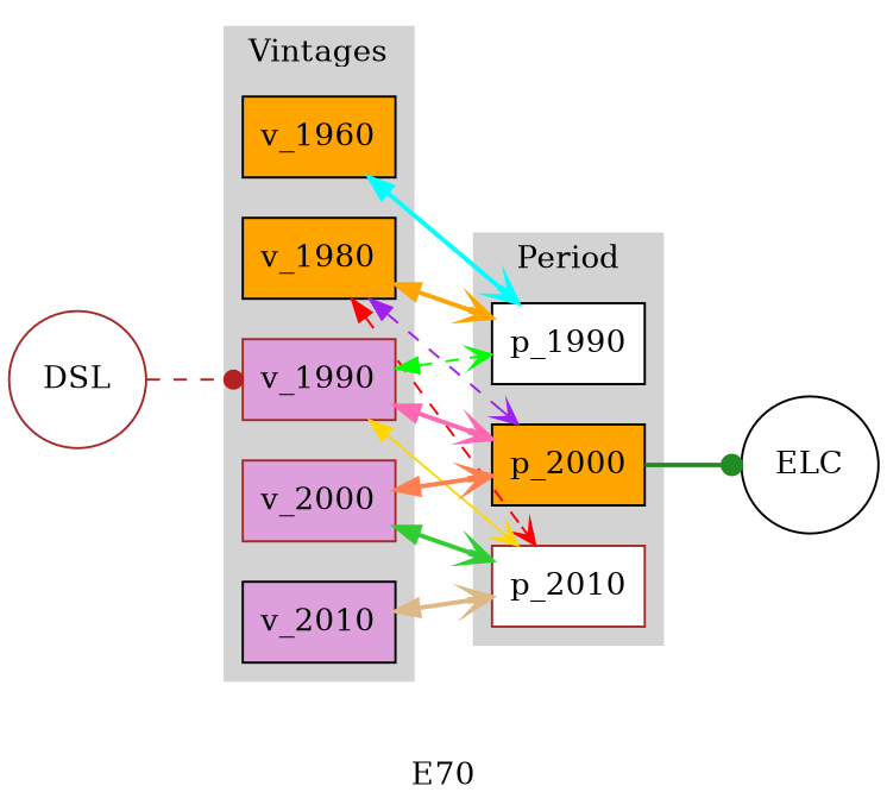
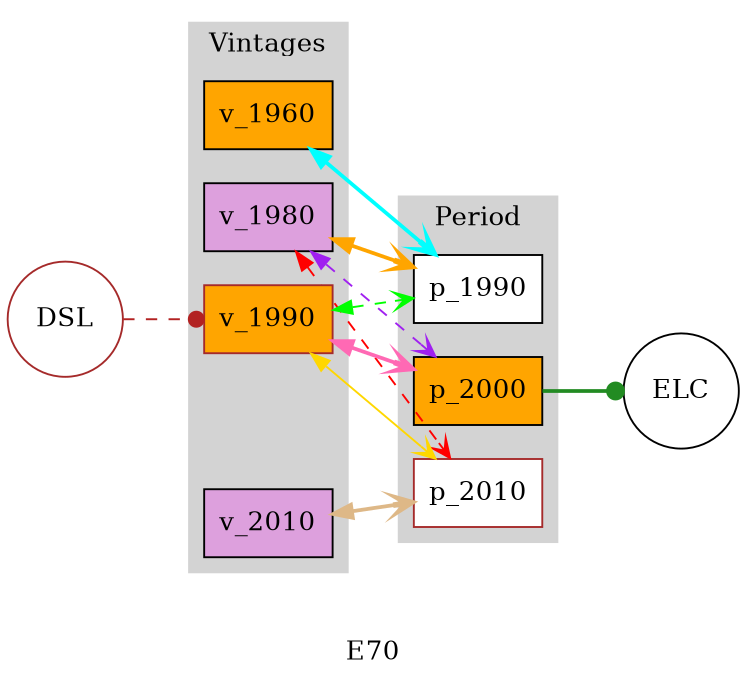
  strict digraph {
    color=black
    compound=True
    concentrate=True
    label=E70
    rankdir=LR
    splines=False
    node [color=black fillcolor=orange shape=box style=filled]
    edge [arrowhead=vee decorate=True dir=both fontsize=8 labelfloat=false labelfontcolor=lightgreen style=bold weight=0.5]
    v_1960
-   v_1980
-   v_1990 [color=brown fillcolor=plum]
-   v_2000 [color=brown fillcolor=plum]
+   v_1980 [fillcolor=plum]
+   v_1990 [color=brown]
    v_2010 [fillcolor=plum]
    p_1990 [fillcolor=white]
    p_2000
    p_2010 [color=brown fillcolor=white]
    ELC [fillcolor=white shape=circle]
    DSL [color=brown fillcolor=white shape=circle]
    subgraph cluster_1 {
      color=lightgrey
      label=Vintages
      style=filled
      v_1960
      v_1980
      v_1990
-     v_2000
      v_2010
    }
    subgraph cluster_2 {
      color=lightgrey
      label=Period
      style=filled
      p_1990
      p_2000
      p_2010
    }
    subgraph sub_3 {
      ELC
      DSL
    }
    subgraph sub_4 {
      v_1990
      p_2000
      ELC
      DSL
    }
    subgraph sub_5 {
      v_1960
      v_1980
      v_1990
-     v_2000
      v_2010
      p_1990
      p_2000
      p_2010
    }
    v_1960 -> p_1990 [color=cyan label="   "]
    v_1980 -> p_1990 [color=orange label="   "]
    v_1980 -> p_2000 [color=purple label="   " style=dashed]
    v_1980 -> p_2010 [color=red label="   " style=dashed]
    v_1990 -> p_1990 [color=green label="   " style=dashed]
    v_1990 -> p_2000 [color=hotpink label="   "]
    v_1990 -> p_2010 [color=gold label="   " style=""]
-   v_2000 -> p_2000 [color=coral label="   "]
-   v_2000 -> p_2010 [color=limegreen label="   "]
    v_2010 -> p_2010 [color=burlywood label="   "]
    p_2000 -> ELC [arrowhead=dot color=forestgreen dir=forward label="   "]
    DSL -> v_1990 [arrowhead=dot color=firebrick dir=forward label="   " style=dashed]
  }
